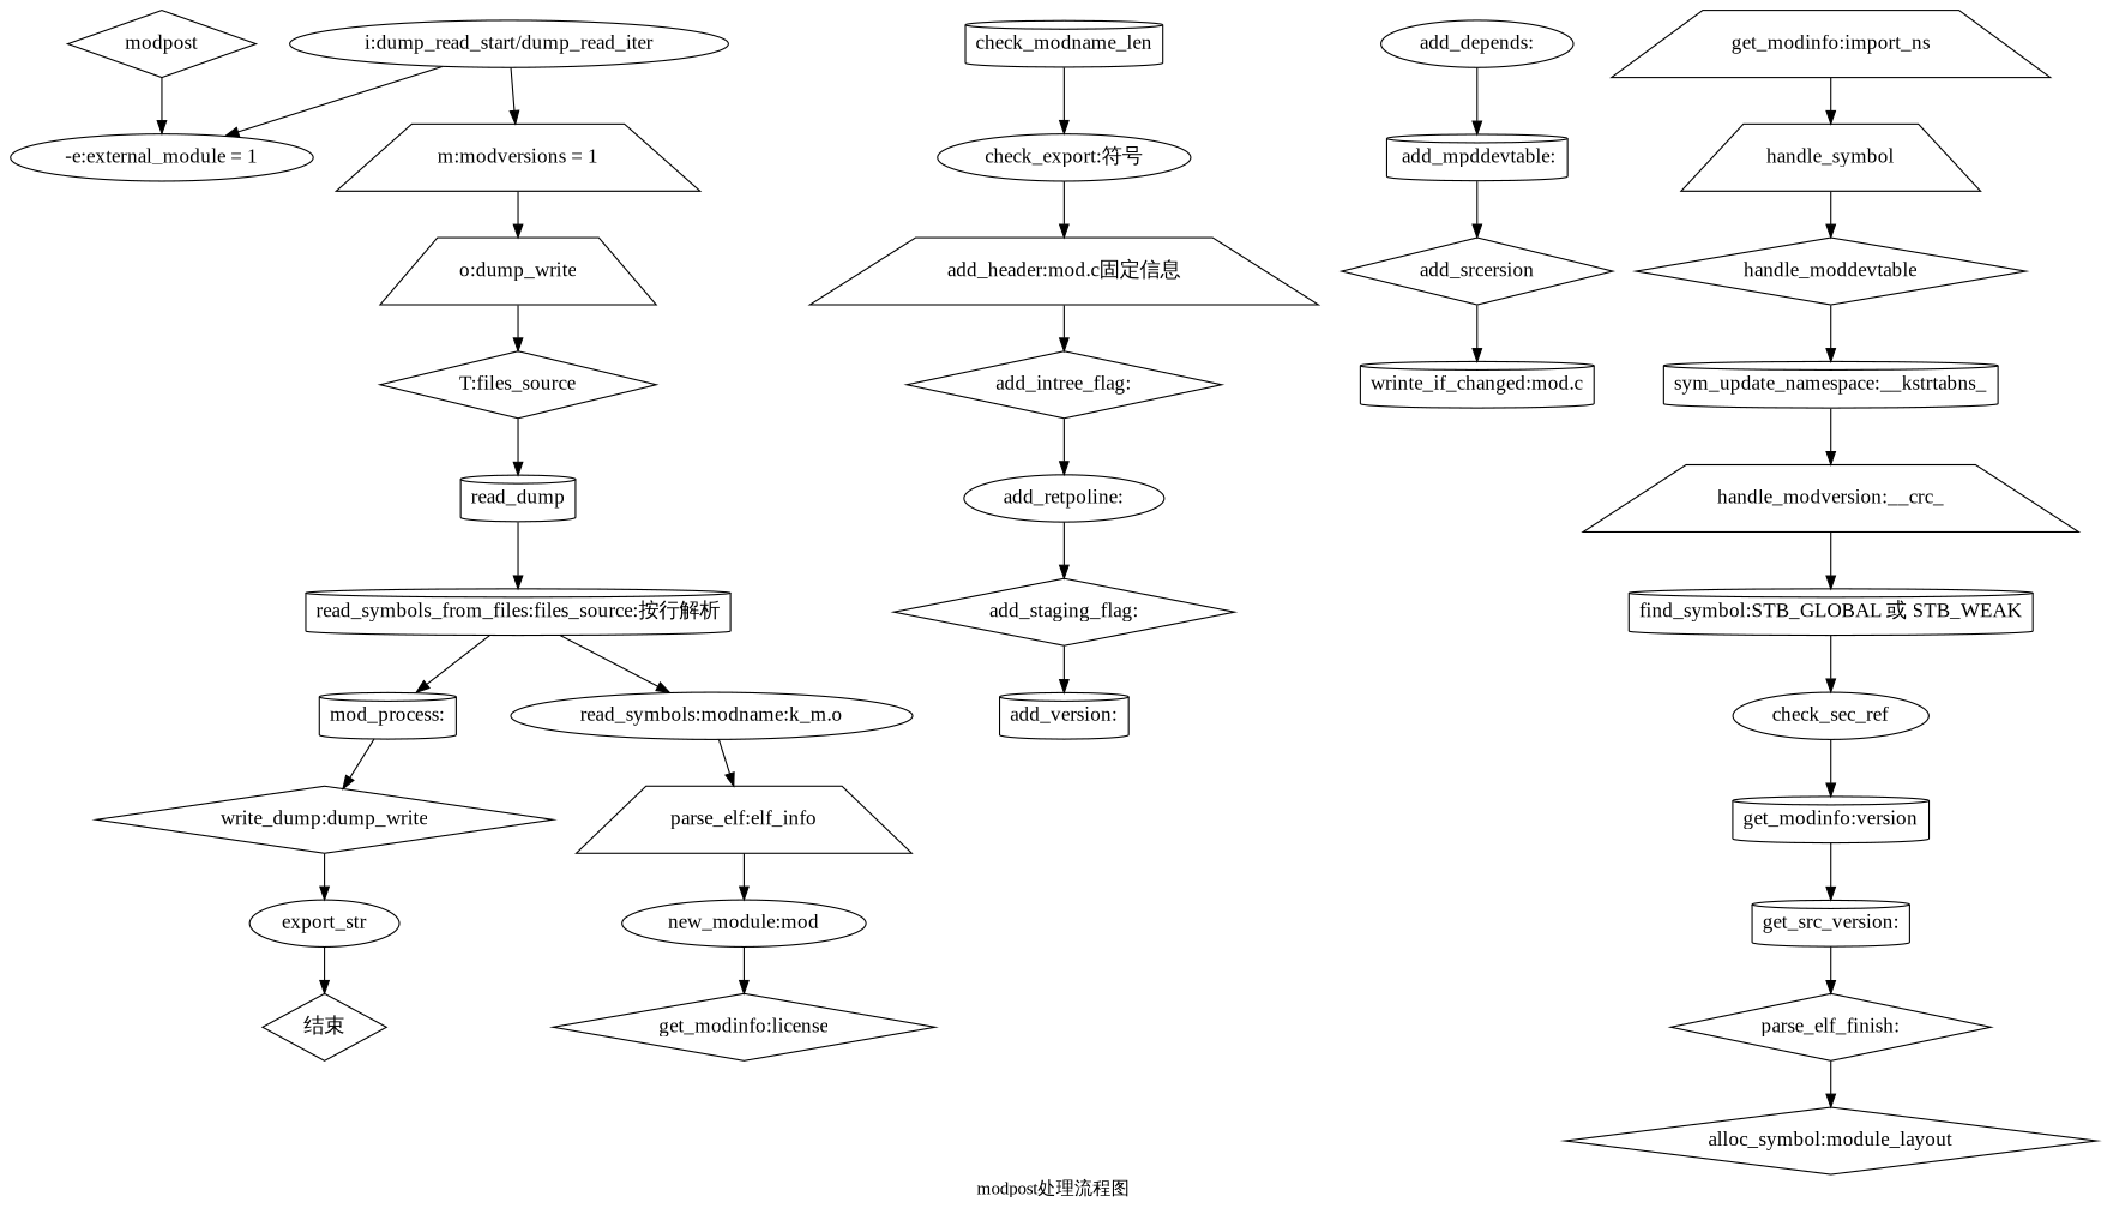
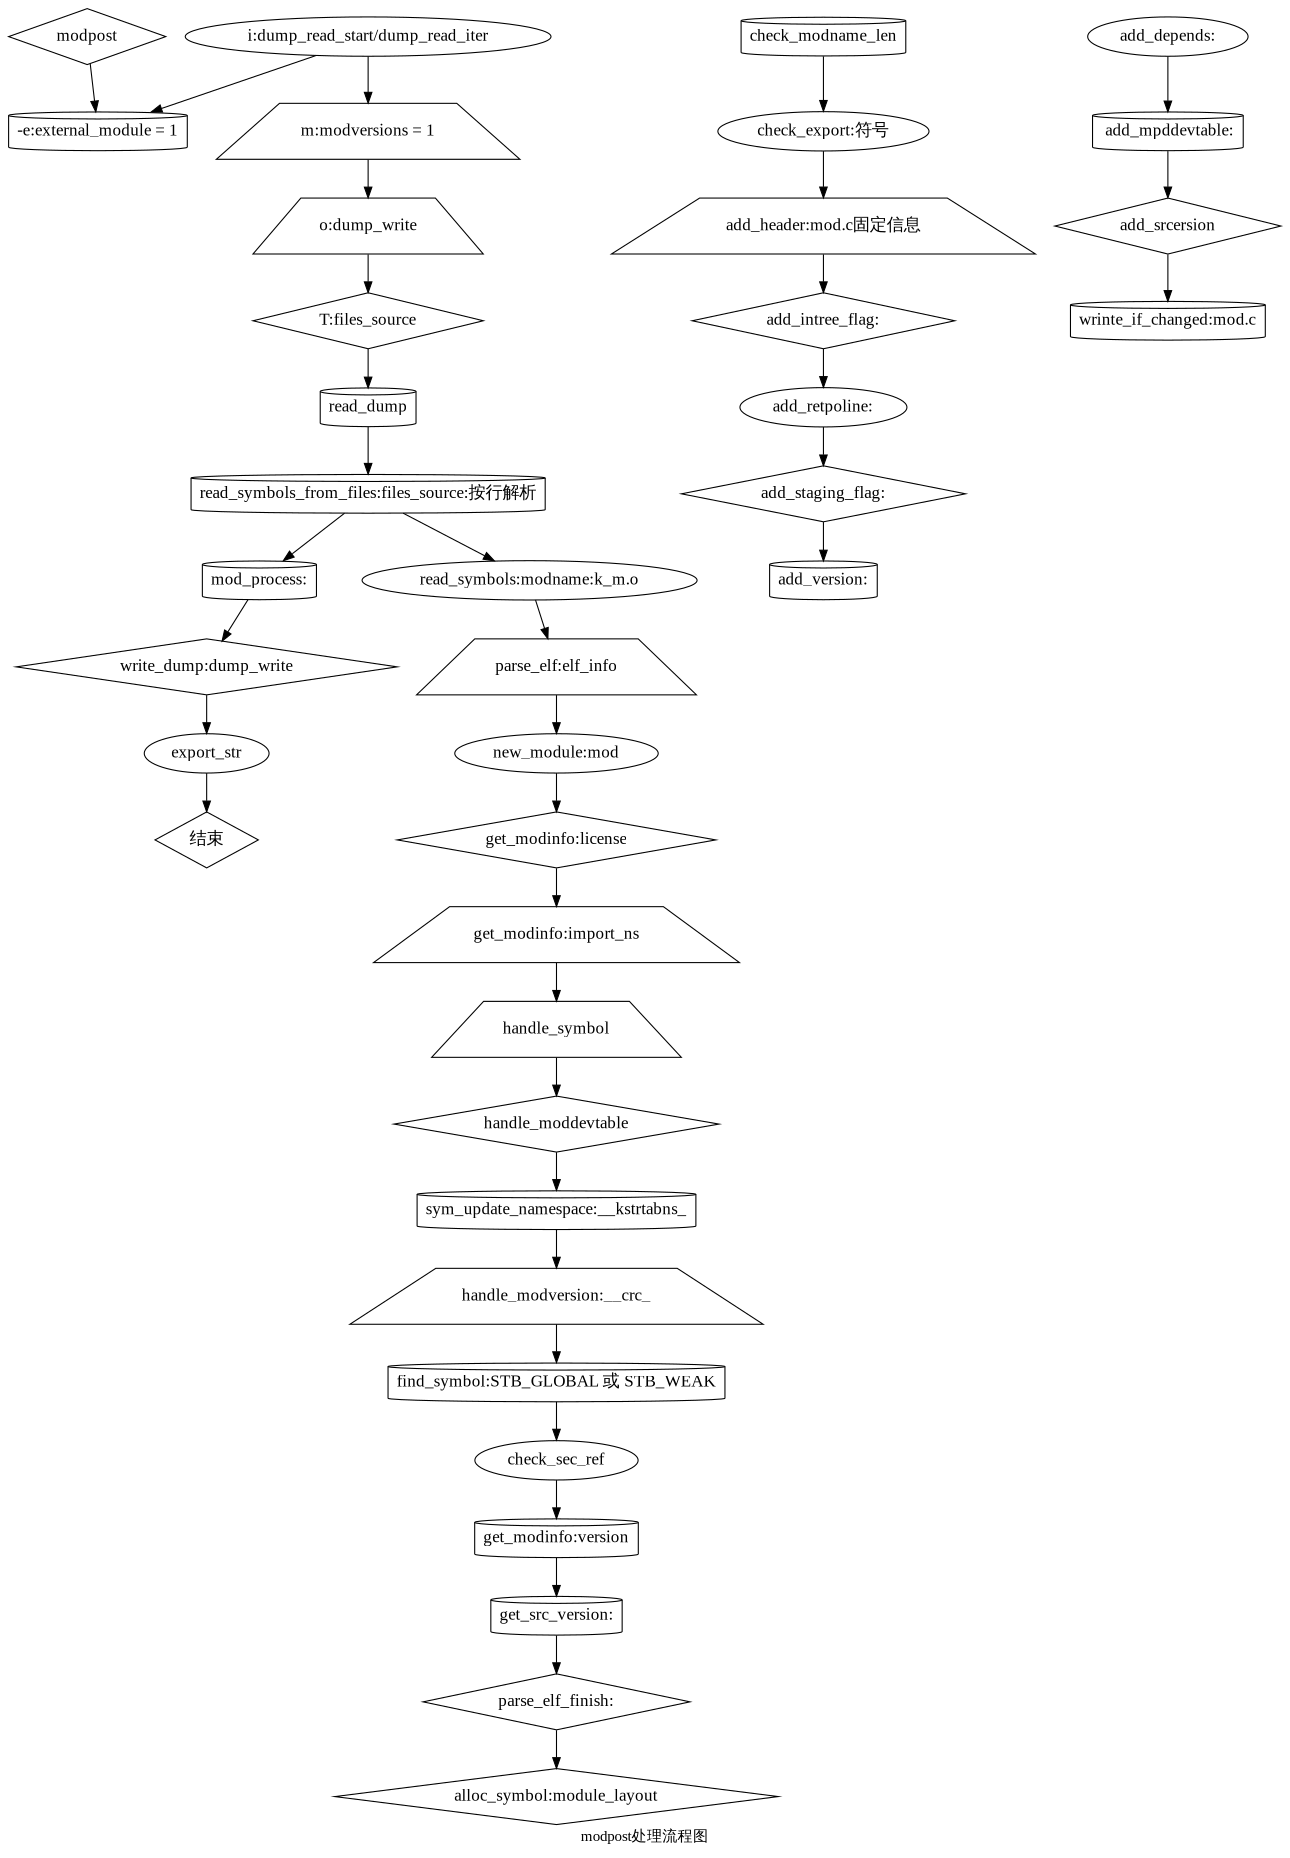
  digraph {
    concentrate=True
    fontname="Liberation Serif"
    label="modpost处理流程图"
    rankdir=TB
    node [fontname="Liberation Serif" fontsize=16 shape=cylinder]
    edge [fontname="Liberation Serif"]
    n1 [label="mod_process:"]
    n2 [label=check_modname_len]
    n3 [label="check_export:符号" shape=ellipse]
    n4 [label="add_header:mod.c固定信息" shape=trapezium]
    n5 [label="add_intree_flag:" shape=diamond]
    n6 [label="add_retpoline:" shape=ellipse]
    n7 [label="add_staging_flag:" shape=diamond]
    n8 [label="add_version:"]
    n9 [label="add_depends:" shape=ellipse]
    n10 [label=" add_mpddevtable:"]
    n11 [label=add_srcersion shape=diamond]
    n12 [label="wrinte_if_changed:mod.c"]
    n13 [label=read_dump]
    n14 [label="read_symbols_from_files:files_source:按行解析"]
    n15 [label="read_symbols:modname:k_m.o" shape=ellipse]
    n16 [label="parse_elf:elf_info" shape=trapezium]
    n17 [label="new_module:mod" shape=ellipse]
    n18 [label="get_modinfo:license" shape=diamond]
    n19 [label="get_modinfo:import_ns" shape=trapezium]
    n20 [label=handle_symbol shape=trapezium]
    n21 [label=handle_moddevtable shape=diamond]
    n22 [label="sym_update_namespace:__kstrtabns_"]
    n23 [label="handle_modversion:__crc_" shape=trapezium]
    n24 [label="find_symbol:STB_GLOBAL 或 STB_WEAK"]
    n25 [label=check_sec_ref shape=ellipse]
    n26 [label="get_modinfo:version"]
    n27 [label="get_src_version:"]
    n28 [label="parse_elf_finish:" shape=diamond]
    n29 [label="alloc_symbol:module_layout" shape=diamond]
    n30 [label=modpost shape=diamond]
-   n31 [label="-e:external_module = 1" shape=ellipse]
+   n31 [label="-e:external_module = 1"]
    n32 [label="i:dump_read_start/dump_read_iter" shape=ellipse]
    n33 [label="m:modversions = 1" shape=trapezium]
    n34 [label="o:dump_write" shape=trapezium]
    n35 [label="T:files_source" shape=diamond]
    n36 [label="write_dump:dump_write" shape=diamond]
    n37 [label=export_str shape=ellipse]
    n38 [label="结束" shape=diamond]
    subgraph sub_1 {
      n30
      n31
      n32
      n33
      n34
      n35
      n36
      n37
      n38
      subgraph sub_2 {
        n1
        n2
        n3
        n4
        n5
        n6
        n7
        n8
        n9
        n10
        n11
        n12
      }
      subgraph sub_3 {
        n3
      }
      subgraph sub_4 {
        n13
      }
      subgraph sub_5 {
        n14
        n15
      }
      subgraph sub_6 {
        label="为每一个o文件创建一个mod结构"
        n15
        n16
        n17
        n18
        n19
        n20
        n21
        n22
        n23
        n24
        n25
        n26
        n27
        n28
        n29
      }
    }
    n1 -> n36
    n2 -> n3
    n3 -> n4
    n4 -> n5
    n5 -> n6
    n6 -> n7
    n7 -> n8
    n9 -> n10
    n10 -> n11
    n11 -> n12
    n13 -> n14
    n14 -> n1
    n14 -> n15
    n15 -> n16
    n16 -> n17
    n17 -> n18
+   n18 -> n19
    n19 -> n20
    n20 -> n21
    n21 -> n22
    n22 -> n23
    n23 -> n24
    n24 -> n25
    n25 -> n26
    n26 -> n27
    n27 -> n28
    n28 -> n29
    n30 -> n31
    n32 -> n31
    n32 -> n33
    n33 -> n34
    n34 -> n35
    n35 -> n13
    n36 -> n37
    n37 -> n38
  }
